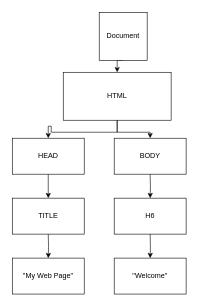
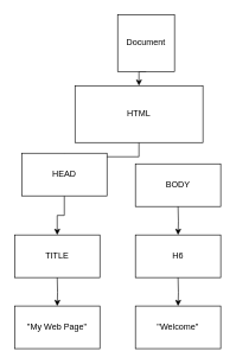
  <mxCell id="0" />
  <mxCell id="1" parent="0" />
  <mxCell id="2" style="edgeStyle=orthogonalEdgeStyle;rounded=0;orthogonalLoop=1;jettySize=auto;html=1;exitX=0.5;exitY=1;exitDx=0;exitDy=0;entryX=0.5;entryY=0;entryDx=0;entryDy=0;" edge="1" parent="1" source="3" target="5"><mxGeometry relative="1" as="geometry" /></mxCell>
  <mxCell id="3" value="Document" style="whiteSpace=wrap;html=1;aspect=fixed;" vertex="1" parent="1"><mxGeometry x="165" y="20" width="80" height="80" as="geometry" /></mxCell>
  <mxCell id="4" value="" style="edgeStyle=orthogonalEdgeStyle;rounded=0;orthogonalLoop=1;jettySize=auto;html=1;" edge="1" parent="1" source="5" target="7"><mxGeometry relative="1" as="geometry" /></mxCell>
  <mxCell id="5" value="HTML" style="rounded=0;whiteSpace=wrap;html=1;" vertex="1" parent="1"><mxGeometry x="105" y="120" width="180" height="80" as="geometry" /></mxCell>
  <mxCell id="6" value="" style="edgeStyle=orthogonalEdgeStyle;rounded=0;orthogonalLoop=1;jettySize=auto;html=1;" edge="1" parent="1" source="7" target="10"><mxGeometry relative="1" as="geometry" /></mxCell>
- <mxCell id="7" value="HEAD" style="rounded=0;whiteSpace=wrap;html=1;" vertex="1" parent="1"><mxGeometry x="20" y="230" width="120" height="60" as="geometry" /></mxCell>
+ <mxCell id="7" value="HEAD" style="rounded=0;whiteSpace=wrap;html=1;" vertex="1" parent="1"><mxGeometry x="30" y="215" width="120" height="60" as="geometry" /></mxCell>
  <mxCell id="8" value="BODY" style="rounded=0;whiteSpace=wrap;html=1;" vertex="1" parent="1"><mxGeometry x="190" y="230" width="120" height="60" as="geometry" /></mxCell>
- <mxCell id="9" value="" style="edgeStyle=orthogonalEdgeStyle;rounded=0;orthogonalLoop=1;jettySize=auto;html=1;exitX=0.5;exitY=1;exitDx=0;exitDy=0;" edge="1" parent="1" source="5" target="8"><mxGeometry relative="1" as="geometry"><mxPoint x="175" y="190" as="sourcePoint" /><mxPoint x="90" y="240" as="targetPoint" /></mxGeometry></mxCell>
  <mxCell id="10" value="TITLE" style="rounded=0;whiteSpace=wrap;html=1;" vertex="1" parent="1"><mxGeometry x="20" y="330" width="120" height="60" as="geometry" /></mxCell>
  <mxCell id="11" value="" style="edgeStyle=orthogonalEdgeStyle;rounded=0;orthogonalLoop=1;jettySize=auto;html=1;" edge="1" parent="1" target="12"><mxGeometry relative="1" as="geometry"><mxPoint x="250" y="290" as="sourcePoint" /></mxGeometry></mxCell>
  <mxCell id="12" value="H6" style="rounded=0;whiteSpace=wrap;html=1;" vertex="1" parent="1"><mxGeometry x="190" y="330" width="120" height="60" as="geometry" /></mxCell>
  <mxCell id="13" value="" style="edgeStyle=orthogonalEdgeStyle;rounded=0;orthogonalLoop=1;jettySize=auto;html=1;" edge="1" parent="1" target="14"><mxGeometry relative="1" as="geometry"><mxPoint x="80" y="390" as="sourcePoint" /></mxGeometry></mxCell>
  <mxCell id="14" value="&quot;My Web Page&quot;" style="rounded=0;whiteSpace=wrap;html=1;" vertex="1" parent="1"><mxGeometry x="20" y="430" width="120" height="60" as="geometry" /></mxCell>
  <mxCell id="15" value="" style="edgeStyle=orthogonalEdgeStyle;rounded=0;orthogonalLoop=1;jettySize=auto;html=1;" edge="1" parent="1" target="16"><mxGeometry relative="1" as="geometry"><mxPoint x="250" y="390" as="sourcePoint" /></mxGeometry></mxCell>
  <mxCell id="16" value="&quot;Welcome&quot;" style="rounded=0;whiteSpace=wrap;html=1;" vertex="1" parent="1"><mxGeometry x="190" y="430" width="120" height="60" as="geometry" /></mxCell>
